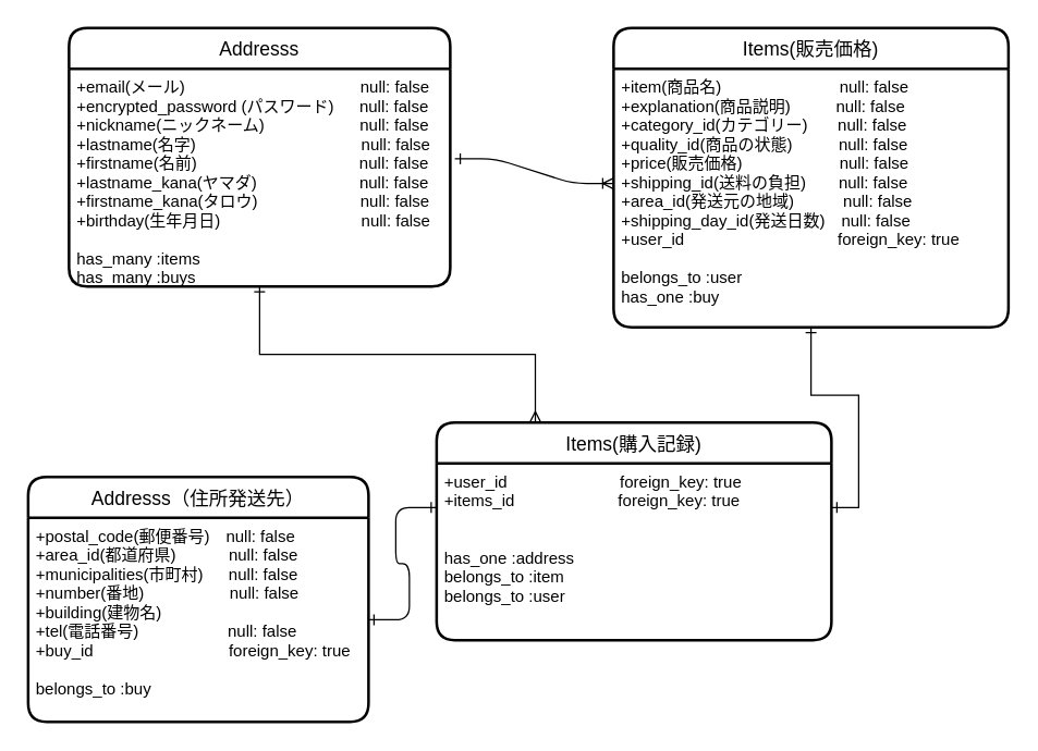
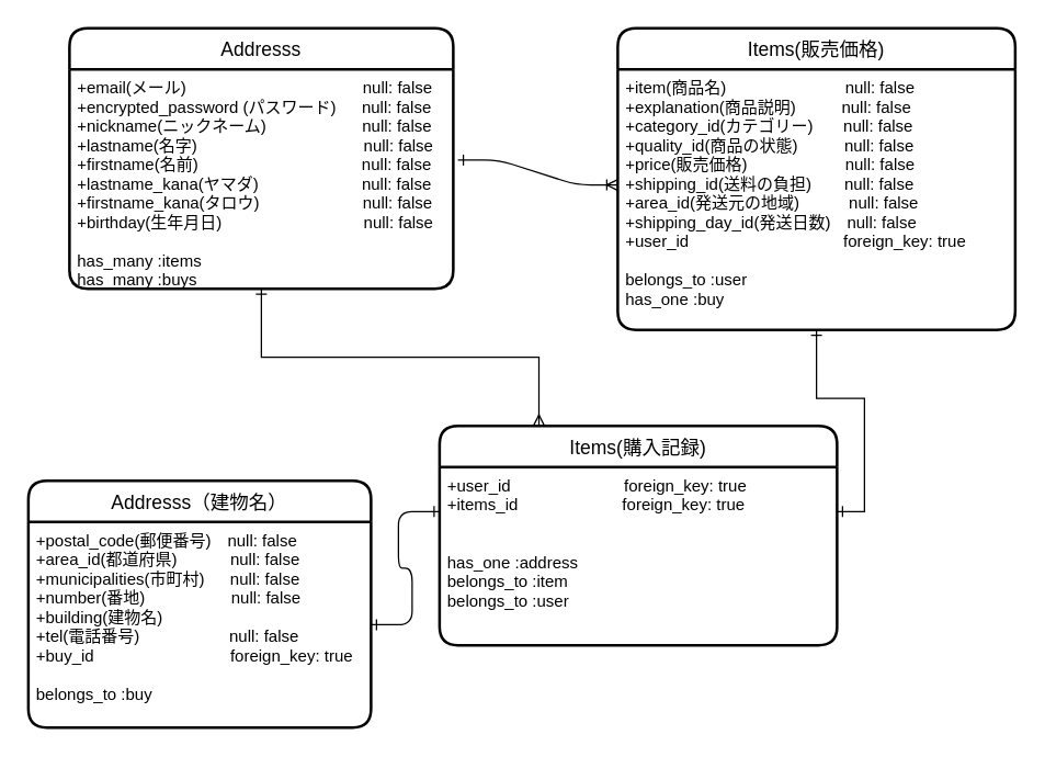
  <mxCell id="0" />
  <mxCell id="1" parent="0" />
  <mxCell id="2" value="Addresss" style="swimlane;childLayout=stackLayout;horizontal=1;startSize=30;horizontalStack=0;rounded=1;fontSize=14;fontStyle=0;strokeWidth=2;resizeParent=0;resizeLast=1;shadow=0;dashed=0;align=center;" parent="1" vertex="1"><mxGeometry x="50" y="20" width="280" height="190" as="geometry" /></mxCell>
  <mxCell id="3" value="+email(メール)                 　　　　　　null: false&#10;+encrypted_password  (パスワード)　  null: false&#10;+nickname(ニックネーム)　　　　　   null: false&#10;+lastname(名字)　 　　　　　　　　   null: false&#10;+firstname(名前)　       　　　　　　　null: false&#10;+lastname_kana(ヤマダ)　　　　　　 null: false&#10;+firstname_kana(タロウ)　　　　 　　null: false&#10;+birthday(生年月日)          　　　　　   null: false&#10;&#10;has_many :items&#10;has_many :buys" style="align=left;strokeColor=none;fillColor=none;spacingLeft=4;fontSize=12;verticalAlign=top;resizable=0;rotatable=0;part=1;" parent="2" vertex="1"><mxGeometry y="30" width="280" height="160" as="geometry" /></mxCell>
  <mxCell id="4" value="Items(販売価格)" style="swimlane;childLayout=stackLayout;horizontal=1;startSize=30;horizontalStack=0;rounded=1;fontSize=14;fontStyle=0;strokeWidth=2;resizeParent=0;resizeLast=1;shadow=0;dashed=0;align=center;" parent="1" vertex="1"><mxGeometry x="450" y="20" width="290" height="220" as="geometry" /></mxCell>
  <mxCell id="5" value="+item(商品名)　　　　　        null: false&#10;+explanation(商品説明)          null: false&#10;+category_id(カテゴリー)　   null: false&#10;+quality_id(商品の状態)　　   null: false&#10;+price(販売価格)　　　　       null: false&#10;+shipping_id(送料の負担)　　null: false&#10;+area_id(発送元の地域)　　　null: false&#10;+shipping_day_id(発送日数)　null: false&#10;+user_id 　                　  　    foreign_key: true&#10;&#10;belongs_to :user&#10;has_one :buy" style="align=left;strokeColor=none;fillColor=none;spacingLeft=4;fontSize=12;verticalAlign=top;resizable=0;rotatable=0;part=1;" parent="4" vertex="1"><mxGeometry y="30" width="290" height="190" as="geometry" /></mxCell>
  <mxCell id="6" style="edgeStyle=orthogonalEdgeStyle;rounded=0;orthogonalLoop=1;jettySize=auto;html=1;exitX=0.25;exitY=0;exitDx=0;exitDy=0;entryX=0.5;entryY=1;entryDx=0;entryDy=0;startArrow=ERmany;startFill=0;endArrow=ERone;endFill=0;" parent="1" source="7" target="3" edge="1"><mxGeometry relative="1" as="geometry" /></mxCell>
  <mxCell id="7" value="Items(購入記録)" style="swimlane;childLayout=stackLayout;horizontal=1;startSize=30;horizontalStack=0;rounded=1;fontSize=14;fontStyle=0;strokeWidth=2;resizeParent=0;resizeLast=1;shadow=0;dashed=0;align=center;" parent="1" vertex="1"><mxGeometry x="320" y="310" width="290" height="160" as="geometry" /></mxCell>
  <mxCell id="8" value="+user_id 　　             　foreign_key: true&#10;+items_id　　　            foreign_key: true&#10;&#10;&#10;has_one :address&#10;belongs_to :item&#10;belongs_to :user" style="align=left;strokeColor=none;fillColor=none;spacingLeft=4;fontSize=12;verticalAlign=top;resizable=0;rotatable=0;part=1;" parent="7" vertex="1"><mxGeometry y="30" width="290" height="130" as="geometry" /></mxCell>
- <mxCell id="9" value="Addresss（住所発送先）" style="swimlane;childLayout=stackLayout;horizontal=1;startSize=30;horizontalStack=0;rounded=1;fontSize=14;fontStyle=0;strokeWidth=2;resizeParent=0;resizeLast=1;shadow=0;dashed=0;align=center;" parent="1" vertex="1"><mxGeometry x="20" y="350" width="250" height="180" as="geometry" /></mxCell>
+ <mxCell id="9" value="Addresss（建物名）" style="swimlane;childLayout=stackLayout;horizontal=1;startSize=30;horizontalStack=0;rounded=1;fontSize=14;fontStyle=0;strokeWidth=2;resizeParent=0;resizeLast=1;shadow=0;dashed=0;align=center;" parent="1" vertex="1"><mxGeometry x="20" y="350" width="250" height="180" as="geometry" /></mxCell>
  <mxCell id="10" value="+postal_code(郵便番号)　null: false&#10;+area_id(都道府県)　        null: false&#10;+municipalities(市町村)　  null: false&#10;+number(番地)      　　　  null: false&#10;+building(建物名) &#10;+tel(電話番号)　                null: false&#10;+buy_id　　　                   foreign_key: true&#10;&#10;belongs_to :buy" style="align=left;strokeColor=none;fillColor=none;spacingLeft=4;fontSize=12;verticalAlign=top;resizable=0;rotatable=0;part=1;" parent="9" vertex="1"><mxGeometry y="30" width="250" height="150" as="geometry" /></mxCell>
  <mxCell id="11" value="" style="edgeStyle=entityRelationEdgeStyle;fontSize=12;html=1;endArrow=ERoneToMany;exitX=1.012;exitY=0.414;exitDx=0;exitDy=0;exitPerimeter=0;entryX=0;entryY=0.444;entryDx=0;entryDy=0;entryPerimeter=0;startArrow=ERone;startFill=0;" parent="1" source="3" target="5" edge="1"><mxGeometry width="100" height="100" relative="1" as="geometry"><mxPoint x="270" y="150" as="sourcePoint" /><mxPoint x="370" y="50" as="targetPoint" /></mxGeometry></mxCell>
  <mxCell id="12" value="" style="edgeStyle=entityRelationEdgeStyle;fontSize=12;html=1;endArrow=ERone;startArrow=ERone;entryX=0;entryY=0.25;entryDx=0;entryDy=0;endFill=0;startFill=0;" parent="1" source="10" target="8" edge="1"><mxGeometry width="100" height="100" relative="1" as="geometry"><mxPoint x="260" y="460" as="sourcePoint" /><mxPoint x="360" y="360" as="targetPoint" /></mxGeometry></mxCell>
  <mxCell id="13" style="edgeStyle=orthogonalEdgeStyle;rounded=0;orthogonalLoop=1;jettySize=auto;html=1;exitX=0.5;exitY=1;exitDx=0;exitDy=0;entryX=1;entryY=0.25;entryDx=0;entryDy=0;startArrow=ERone;startFill=0;endArrow=ERone;endFill=0;" parent="1" source="5" target="8" edge="1"><mxGeometry relative="1" as="geometry" /></mxCell>
